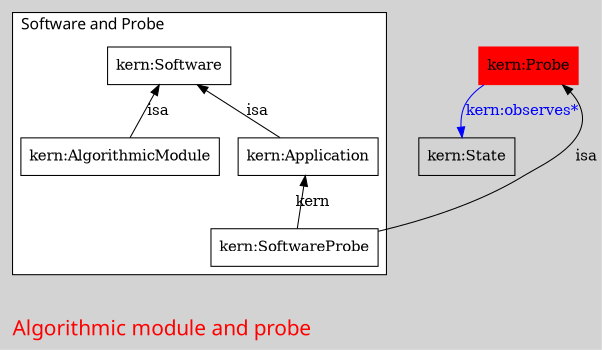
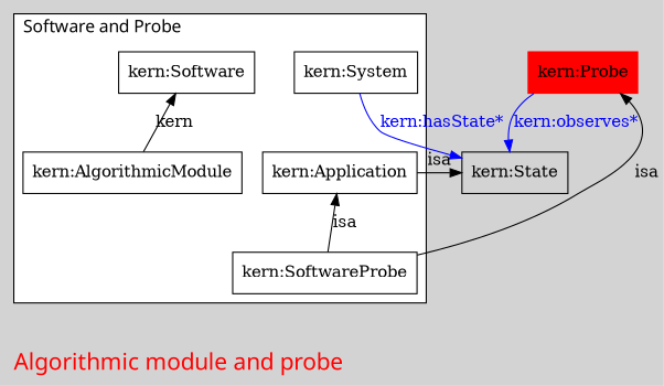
  digraph {
    bgcolor=lightgrey
    fontcolor=red
    fontname="Arial-Bold"
    fontsize=20
    label="Algorithmic module and probe"
    labeljust=left
    node [color="0.0,0.0,0.0" fontcolor="0.0,0.0,0.0" shape=box]
    edge [color="0.0,0.0,0.0" dir=back fontcolor="0.0,0.0,0.0"]
    n1 [height=0.5 label="kern:Software" width=1.3403]
+   n2 [height=0.5 label="kern:System" width=1.2222]
    n3 [height=0.5 label="kern:AlgorithmicModule" width=2.2292]
    n4 [height=0.5 label="kern:SoftwareProbe" width=1.8125]
    n5 [height=0.5 label="kern:Application" width=1.5625]
    n6 [height=0.5 label="kern:State" width=1.0278]
    n7 [color=red height=0.5 label="kern:Probe" style=filled width=1.1111]
    subgraph cluster_1 {
      bgcolor=white
      fontcolor=black
      fontsize=15
      label="Software and Probe"
      n1
+     n2
      n3
      n4
      n5
    }
-   n1 -> n3 [label=isa]
-   n1 -> n5 [label=isa]
-   n5 -> n4 [label=kern]
+   n1 -> n3 [label=kern]
+   n6 -> n5 [label=isa]
+   n2 -> n6 [color="0.6666667,1.0,1.0" fontcolor="0.6666667,1.0,1.0" label="kern:hasState*" style=filled dir=""]
+   n5 -> n4 [label=isa]
    n7 -> n4 [label=isa]
    n7 -> n6 [color="0.6666667,1.0,1.0" fontcolor="0.6666667,1.0,1.0" label="kern:observes*" style=filled dir=""]
  }
